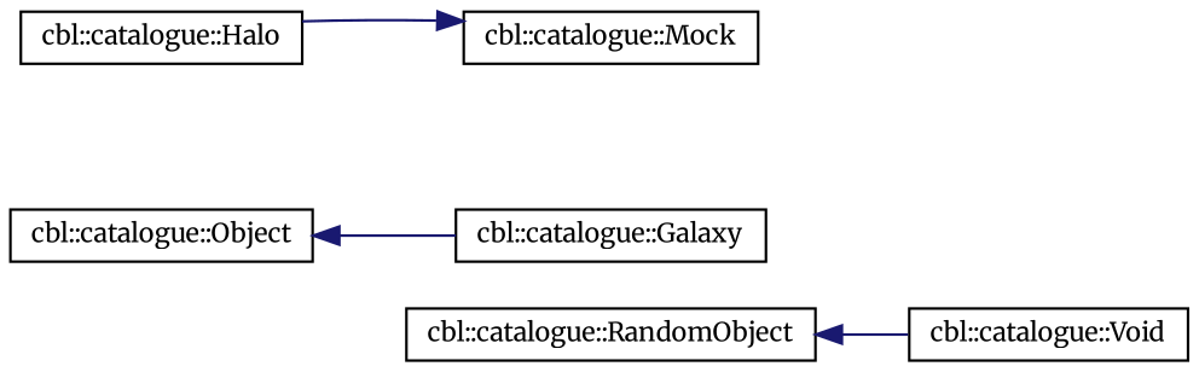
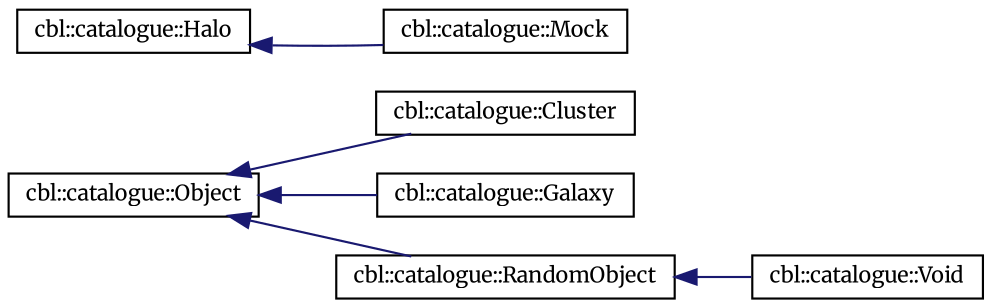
  digraph {
    fontname=Merriweather
    rankdir=LR
    node [color=black fillcolor=white fontname=Merriweather fontsize=10 shape=record style=filled]
    edge [color=midnightblue dir=back fontname=Merriweather fontsize=10 labelfontname=Helvetica labelfontsize=10 style=solid]
    n1 [height=0.2 label="cbl::catalogue::Object" width=0.4]
+   n2 [height=0.2 label="cbl::catalogue::Cluster" width=0.4]
    n3 [height=0.2 label="cbl::catalogue::Galaxy" width=0.4]
    n4 [height=0.2 label="cbl::catalogue::RandomObject" width=0.4]
    n5 [height=0.2 label="cbl::catalogue::Halo" width=0.4]
    n6 [height=0.2 label="cbl::catalogue::Mock" width=0.4]
    n7 [height=0.2 label="cbl::catalogue::Void" width=0.4]
+   n1 -> n2
    n1 -> n3
+   n1 -> n4
    n4 -> n7
-   n6 -> n5
+   n5 -> n6
  }
